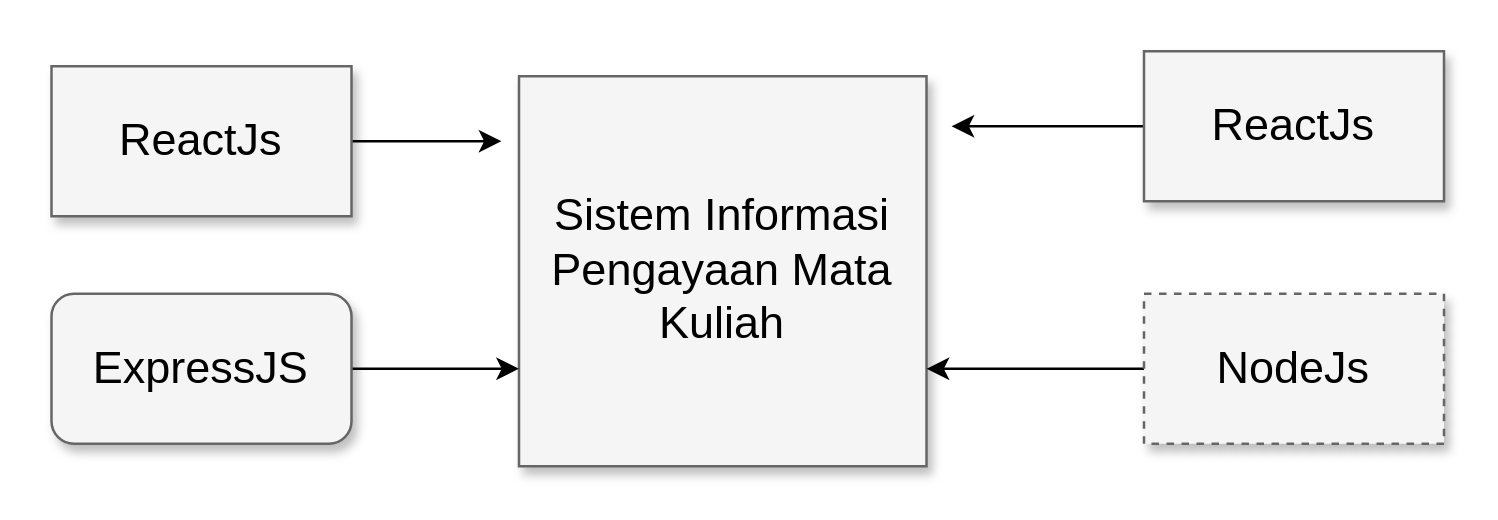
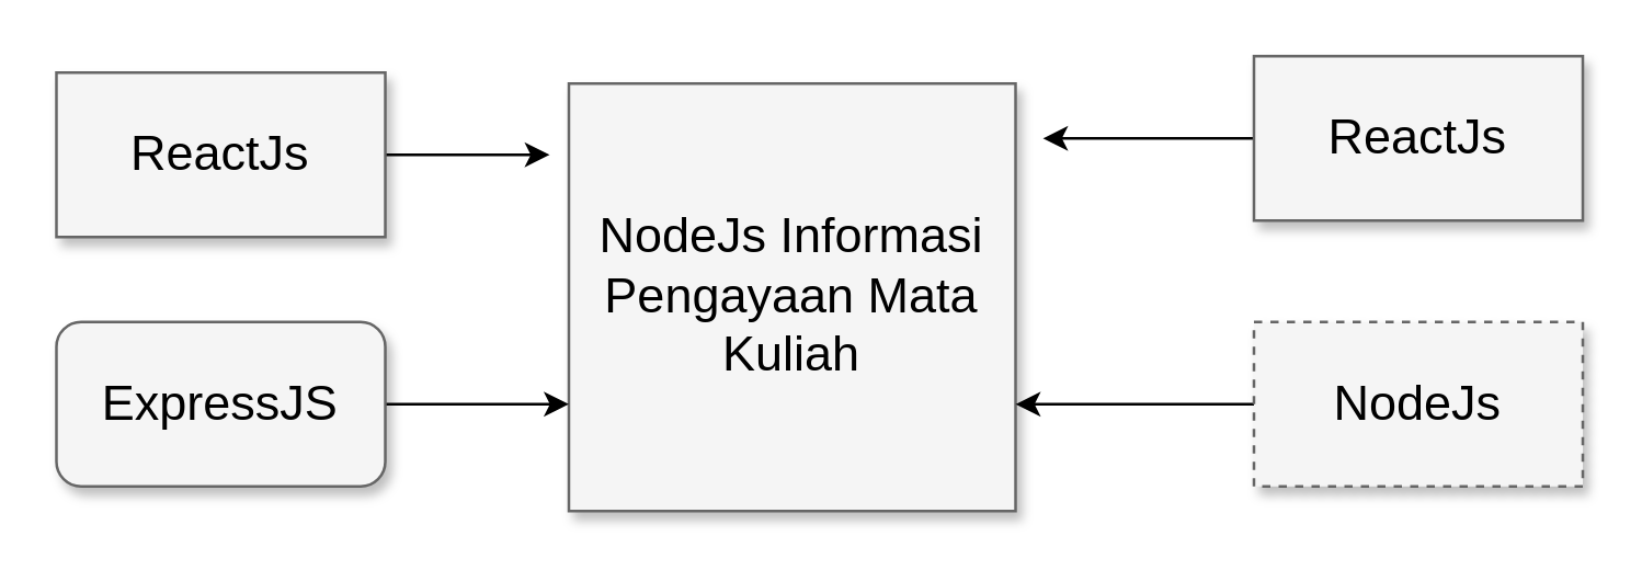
  <mxCell id="0" style=";html=1;" />
  <mxCell id="1" style=";html=1;" parent="0" />
- <mxCell id="2" value="Sistem Informasi Pengayaan Mata Kuliah" style="whiteSpace=wrap;html=1;shadow=1;fontSize=18;fillColor=#f5f5f5;strokeColor=#666666;" parent="1" vertex="1"><mxGeometry x="207" y="30" width="163" height="156" as="geometry" /></mxCell>
+ <mxCell id="2" value="NodeJs Informasi Pengayaan Mata Kuliah" style="whiteSpace=wrap;html=1;shadow=1;fontSize=18;fillColor=#f5f5f5;strokeColor=#666666;" parent="1" vertex="1"><mxGeometry x="207" y="30" width="163" height="156" as="geometry" /></mxCell>
  <mxCell id="3" style="edgeStyle=orthogonalEdgeStyle;rounded=0;orthogonalLoop=1;jettySize=auto;html=1;" edge="1" parent="1" source="4"><mxGeometry relative="1" as="geometry"><mxPoint x="380" y="50" as="targetPoint" /></mxGeometry></mxCell>
  <mxCell id="4" value="ReactJs" style="whiteSpace=wrap;html=1;shadow=1;fontSize=18;fillColor=#f5f5f5;strokeColor=#666666;" parent="1" vertex="1"><mxGeometry x="457" y="20" width="120" height="60" as="geometry" /></mxCell>
  <mxCell id="5" value="" style="edgeStyle=orthogonalEdgeStyle;rounded=0;orthogonalLoop=1;jettySize=auto;html=1;entryX=1;entryY=0.75;entryDx=0;entryDy=0;" edge="1" parent="1" source="6" target="2"><mxGeometry relative="1" as="geometry" /></mxCell>
  <mxCell id="6" value="NodeJs" style="whiteSpace=wrap;html=1;shadow=1;fontSize=18;fillColor=#f5f5f5;strokeColor=#666666;dashed=1;" parent="1" vertex="1"><mxGeometry x="457" y="117" width="120" height="60" as="geometry" /></mxCell>
  <mxCell id="7" style="edgeStyle=orthogonalEdgeStyle;rounded=0;orthogonalLoop=1;jettySize=auto;html=1;" edge="1" parent="1" source="8"><mxGeometry relative="1" as="geometry"><mxPoint x="200" y="56" as="targetPoint" /></mxGeometry></mxCell>
  <mxCell id="8" value="ReactJs" style="whiteSpace=wrap;html=1;shadow=1;fontSize=18;fillColor=#f5f5f5;strokeColor=#666666;" vertex="1" parent="1"><mxGeometry x="20" y="26" width="120" height="60" as="geometry" /></mxCell>
  <mxCell id="9" style="edgeStyle=orthogonalEdgeStyle;rounded=0;orthogonalLoop=1;jettySize=auto;html=1;entryX=0;entryY=0.75;entryDx=0;entryDy=0;" edge="1" parent="1" source="10" target="2"><mxGeometry relative="1" as="geometry" /></mxCell>
  <mxCell id="10" value="ExpressJS" style="whiteSpace=wrap;html=1;shadow=1;fontSize=18;fillColor=#f5f5f5;strokeColor=#666666;rounded=1;" vertex="1" parent="1"><mxGeometry x="20" y="117" width="120" height="60" as="geometry" /></mxCell>
